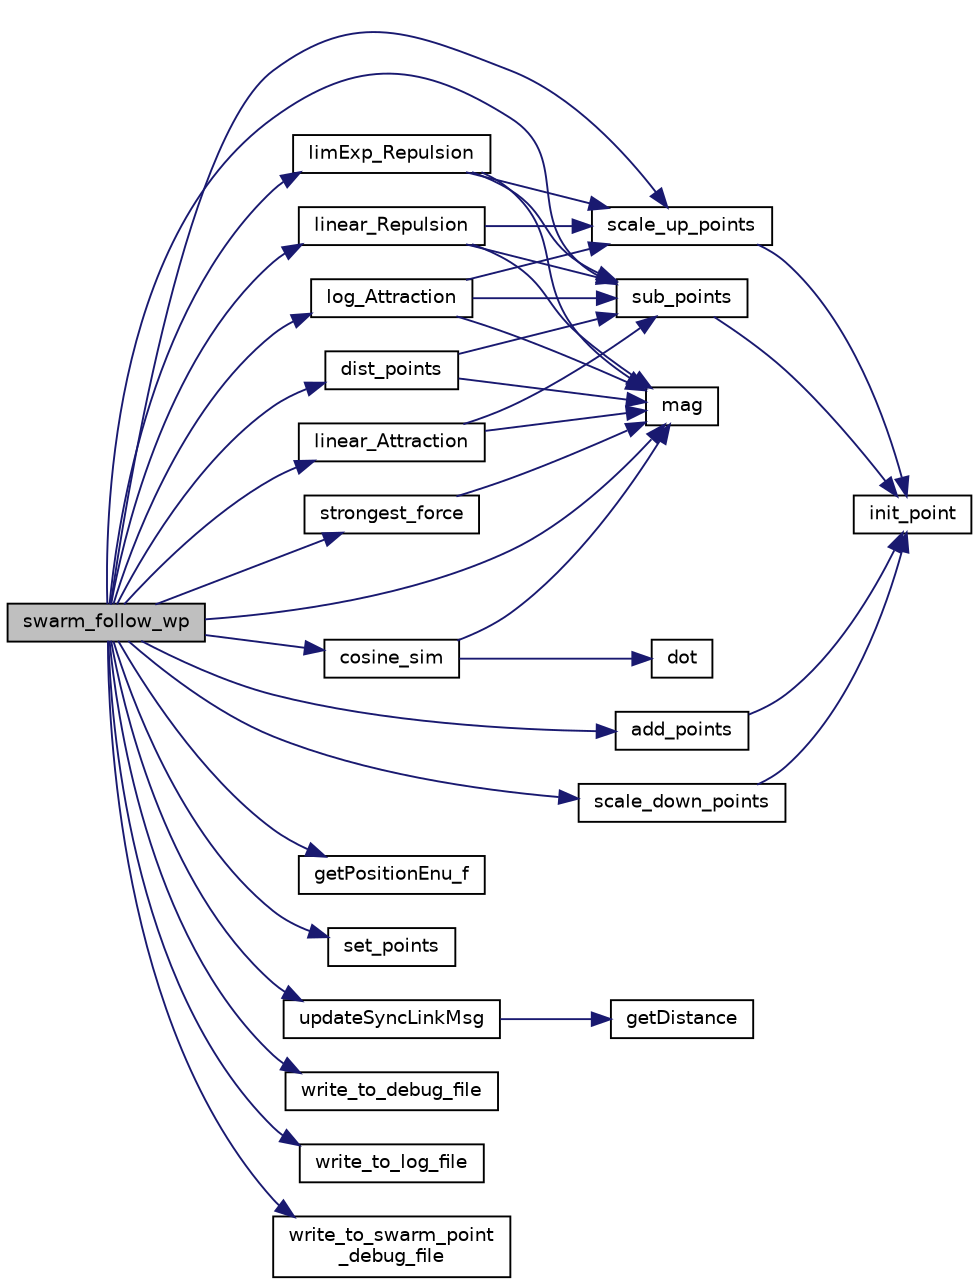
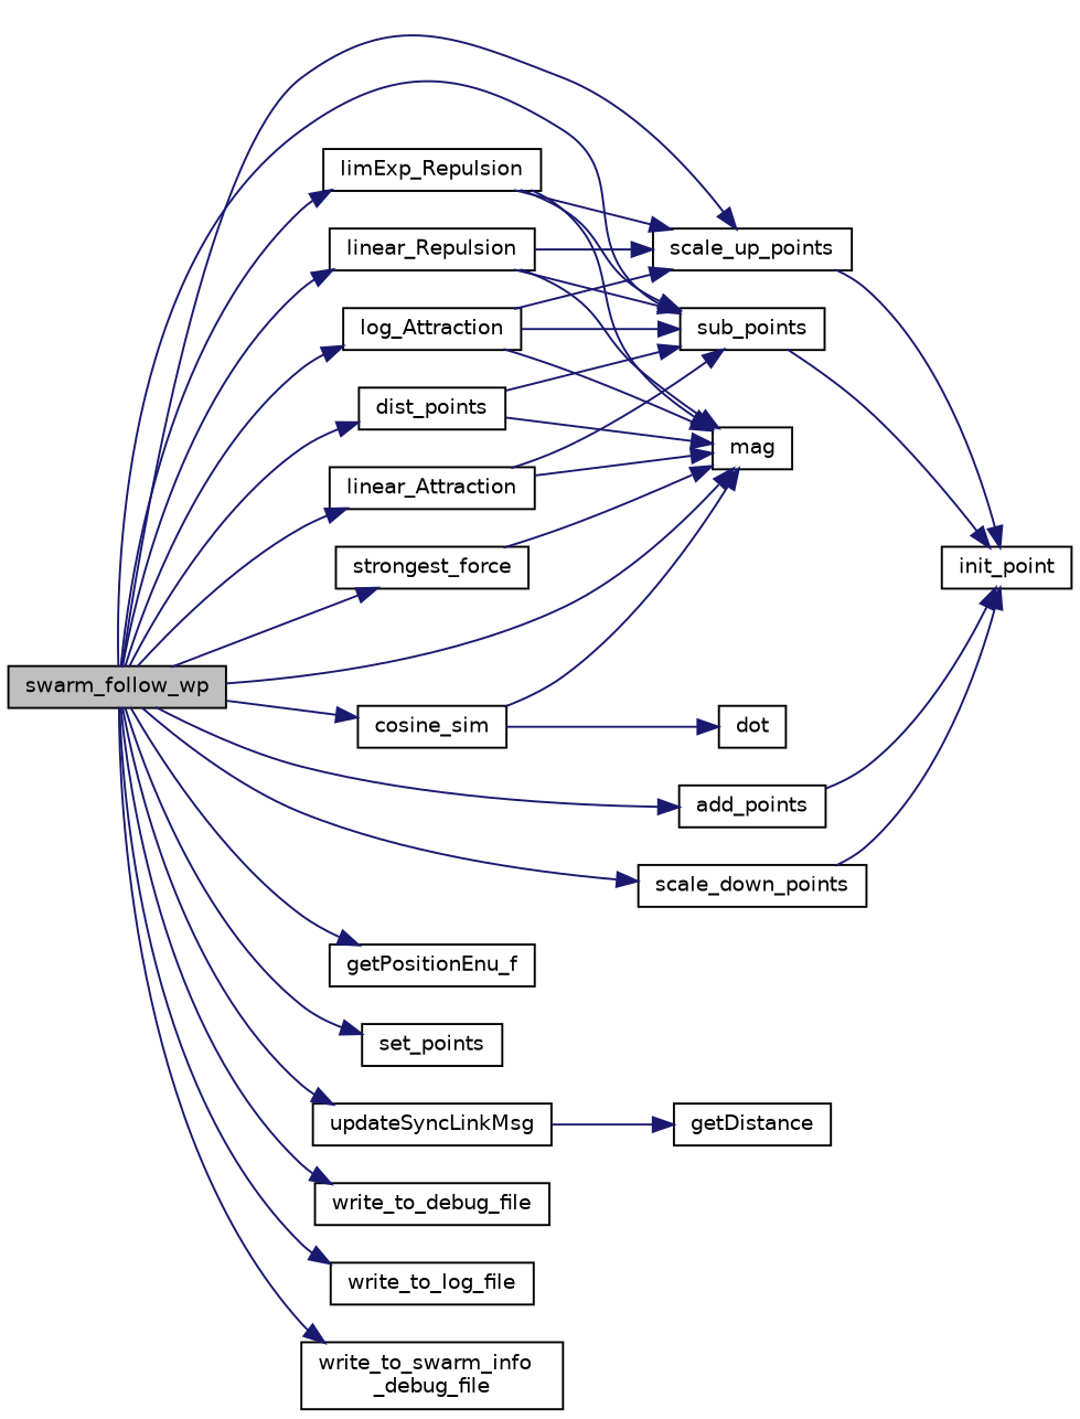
  digraph {
    rankdir=LR
    node [color=black fillcolor=white fontname=Helvetica fontsize=10 shape=record style=filled]
    edge [color=midnightblue fontname=Helvetica fontsize=10 labelfontname=Helvetica labelfontsize=10 style=solid]
    n1 [fillcolor=grey75 fontcolor=black height=0.2 label=swarm_follow_wp width=0.4]
    n2 [height=0.2 label=add_points width=0.4]
    n3 [height=0.2 label=cosine_sim width=0.4]
    n4 [height=0.2 label=mag width=0.4]
    n5 [height=0.2 label=dist_points width=0.4]
    n6 [height=0.2 label=sub_points width=0.4]
    n7 [height=0.2 label=getPositionEnu_f width=0.4]
    n8 [height=0.2 label=limExp_Repulsion width=0.4]
    n9 [height=0.2 label=scale_up_points width=0.4]
    n10 [height=0.2 label=linear_Attraction width=0.4]
    n11 [height=0.2 label=linear_Repulsion width=0.4]
    n12 [height=0.2 label=log_Attraction width=0.4]
    n13 [height=0.2 label=scale_down_points width=0.4]
    n14 [height=0.2 label=set_points width=0.4]
    n15 [height=0.2 label=strongest_force width=0.4]
    n16 [height=0.2 label=updateSyncLinkMsg width=0.4]
    n17 [height=0.2 label=write_to_debug_file width=0.4]
    n18 [height=0.2 label=write_to_log_file width=0.4]
-   n19 [height=0.2 label="write_to_swarm_point\l_debug_file" width=0.4]
+   n19 [height=0.2 label="write_to_swarm_info\l_debug_file" width=0.4]
    n20 [height=0.2 label=init_point width=0.4]
    n21 [height=0.2 label=dot width=0.4]
    n22 [height=0.2 label=getDistance width=0.4]
    n1 -> n2
    n1 -> n3
    n1 -> n4
    n1 -> n5
    n1 -> n6
    n1 -> n7
    n1 -> n8
    n1 -> n9
    n1 -> n10
    n1 -> n11
    n1 -> n12
    n1 -> n13
    n1 -> n14
    n1 -> n15
    n1 -> n16
    n1 -> n17
    n1 -> n18
    n1 -> n19
    n2 -> n20
    n3 -> n4
    n3 -> n21
    n5 -> n4
    n5 -> n6
    n6 -> n20
    n8 -> n4
    n8 -> n6
    n8 -> n9
    n9 -> n20
    n10 -> n4
    n10 -> n6
    n11 -> n4
    n11 -> n6
    n11 -> n9
    n12 -> n4
    n12 -> n6
    n12 -> n9
    n13 -> n20
    n15 -> n4
    n16 -> n22
  }
